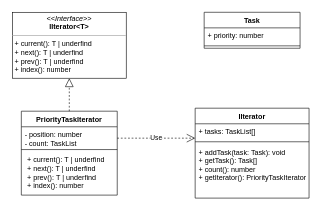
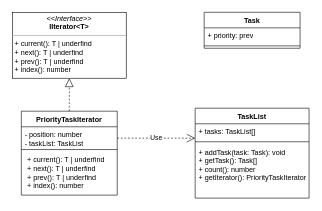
  <mxCell id="0" />
  <mxCell id="1" parent="0" />
  <mxCell id="2" value="&lt;p style=&quot;margin:0px;margin-top:4px;text-align:center;&quot;&gt;&lt;i&gt;&amp;lt;&amp;lt;Interface&amp;gt;&amp;gt;&lt;/i&gt;&lt;br&gt;&lt;b&gt;IIterator&amp;lt;T&amp;gt;&lt;/b&gt;&lt;/p&gt;&lt;hr size=&quot;1&quot;&gt;&lt;p style=&quot;margin:0px;margin-left:4px;&quot;&gt;&lt;/p&gt;&lt;p style=&quot;margin:0px;margin-left:4px;&quot;&gt;+ current(): T | underfind&lt;br&gt;+ next(): T | underfind&lt;br&gt;&lt;/p&gt;&lt;p style=&quot;margin:0px;margin-left:4px;&quot;&gt;+ prev(): T | underfind&lt;br&gt;&lt;/p&gt;&lt;p style=&quot;margin:0px;margin-left:4px;&quot;&gt;+ index(): number&lt;br&gt;&lt;/p&gt;" style="verticalAlign=top;align=left;overflow=fill;fontSize=12;fontFamily=Helvetica;html=1;whiteSpace=wrap;" parent="1" vertex="1"><mxGeometry x="20" y="20" width="190" height="110" as="geometry" /></mxCell>
  <mxCell id="3" value="PriorityTaskIterator" style="swimlane;fontStyle=1;align=center;verticalAlign=top;childLayout=stackLayout;horizontal=1;startSize=26;horizontalStack=0;resizeParent=1;resizeParentMax=0;resizeLast=0;collapsible=1;marginBottom=0;whiteSpace=wrap;html=1;" parent="1" vertex="1"><mxGeometry x="35" y="185" width="160" height="140" as="geometry" /></mxCell>
- <mxCell id="4" value="- position: number&lt;br&gt;- count: TaskList" style="text;strokeColor=none;fillColor=none;align=left;verticalAlign=top;spacingLeft=4;spacingRight=4;overflow=hidden;rotatable=0;points=[[0,0.5],[1,0.5]];portConstraint=eastwest;whiteSpace=wrap;html=1;" parent="3" vertex="1"><mxGeometry y="26" width="160" height="34" as="geometry" /></mxCell>
+ <mxCell id="4" value="- position: number&lt;br&gt;- taskList: TaskList" style="text;strokeColor=none;fillColor=none;align=left;verticalAlign=top;spacingLeft=4;spacingRight=4;overflow=hidden;rotatable=0;points=[[0,0.5],[1,0.5]];portConstraint=eastwest;whiteSpace=wrap;html=1;" parent="3" vertex="1"><mxGeometry y="26" width="160" height="34" as="geometry" /></mxCell>
  <mxCell id="5" value="" style="line;strokeWidth=1;fillColor=none;align=left;verticalAlign=middle;spacingTop=-1;spacingLeft=3;spacingRight=3;rotatable=0;labelPosition=right;points=[];portConstraint=eastwest;strokeColor=inherit;" parent="3" vertex="1"><mxGeometry y="60" width="160" height="8" as="geometry" /></mxCell>
  <mxCell id="6" value="&lt;p style=&quot;border-color: var(--border-color); margin: 0px 0px 0px 4px;&quot;&gt;+ current(): T | underfind&lt;br style=&quot;border-color: var(--border-color);&quot;&gt;+ next(): T | underfind&lt;br style=&quot;border-color: var(--border-color);&quot;&gt;&lt;/p&gt;&lt;p style=&quot;border-color: var(--border-color); margin: 0px 0px 0px 4px;&quot;&gt;+ prev(): T | underfind&lt;br style=&quot;border-color: var(--border-color);&quot;&gt;&lt;/p&gt;&lt;p style=&quot;border-color: var(--border-color); margin: 0px 0px 0px 4px;&quot;&gt;+ index(): number&lt;/p&gt;" style="text;strokeColor=none;fillColor=none;align=left;verticalAlign=top;spacingLeft=4;spacingRight=4;overflow=hidden;rotatable=0;points=[[0,0.5],[1,0.5]];portConstraint=eastwest;whiteSpace=wrap;html=1;" parent="3" vertex="1"><mxGeometry y="68" width="160" height="72" as="geometry" /></mxCell>
  <mxCell id="7" value="Task" style="swimlane;fontStyle=1;align=center;verticalAlign=top;childLayout=stackLayout;horizontal=1;startSize=26;horizontalStack=0;resizeParent=1;resizeParentMax=0;resizeLast=0;collapsible=1;marginBottom=0;whiteSpace=wrap;html=1;" parent="1" vertex="1"><mxGeometry x="340" y="20" width="160" height="60" as="geometry" /></mxCell>
- <mxCell id="8" value="+ priority: number" style="text;strokeColor=none;fillColor=none;align=left;verticalAlign=top;spacingLeft=4;spacingRight=4;overflow=hidden;rotatable=0;points=[[0,0.5],[1,0.5]];portConstraint=eastwest;whiteSpace=wrap;html=1;" parent="7" vertex="1"><mxGeometry y="26" width="160" height="26" as="geometry" /></mxCell>
+ <mxCell id="8" value="+ priority: prev" style="text;strokeColor=none;fillColor=none;align=left;verticalAlign=top;spacingLeft=4;spacingRight=4;overflow=hidden;rotatable=0;points=[[0,0.5],[1,0.5]];portConstraint=eastwest;whiteSpace=wrap;html=1;" parent="7" vertex="1"><mxGeometry y="26" width="160" height="26" as="geometry" /></mxCell>
  <mxCell id="9" value="" style="line;strokeWidth=1;fillColor=none;align=left;verticalAlign=middle;spacingTop=-1;spacingLeft=3;spacingRight=3;rotatable=0;labelPosition=right;points=[];portConstraint=eastwest;strokeColor=inherit;" parent="7" vertex="1"><mxGeometry y="52" width="160" height="8" as="geometry" /></mxCell>
- <mxCell id="10" value="IIterator" style="swimlane;fontStyle=1;align=center;verticalAlign=top;childLayout=stackLayout;horizontal=1;startSize=26;horizontalStack=0;resizeParent=1;resizeParentMax=0;resizeLast=0;collapsible=1;marginBottom=0;whiteSpace=wrap;html=1;" parent="1" vertex="1"><mxGeometry x="325" y="180" width="190" height="150" as="geometry" /></mxCell>
+ <mxCell id="10" value="TaskList" style="swimlane;fontStyle=1;align=center;verticalAlign=top;childLayout=stackLayout;horizontal=1;startSize=26;horizontalStack=0;resizeParent=1;resizeParentMax=0;resizeLast=0;collapsible=1;marginBottom=0;whiteSpace=wrap;html=1;" parent="1" vertex="1"><mxGeometry x="325" y="180" width="190" height="150" as="geometry" /></mxCell>
  <mxCell id="11" value="+ tasks: TaskList[]" style="text;strokeColor=none;fillColor=none;align=left;verticalAlign=top;spacingLeft=4;spacingRight=4;overflow=hidden;rotatable=0;points=[[0,0.5],[1,0.5]];portConstraint=eastwest;whiteSpace=wrap;html=1;" parent="10" vertex="1"><mxGeometry y="26" width="190" height="26" as="geometry" /></mxCell>
  <mxCell id="12" value="" style="line;strokeWidth=1;fillColor=none;align=left;verticalAlign=middle;spacingTop=-1;spacingLeft=3;spacingRight=3;rotatable=0;labelPosition=right;points=[];portConstraint=eastwest;strokeColor=inherit;" parent="10" vertex="1"><mxGeometry y="52" width="190" height="8" as="geometry" /></mxCell>
  <mxCell id="13" value="+ addTask(task: Task): void&lt;br&gt;+ getTask(): Task[]&lt;br&gt;+ count(): number&lt;br&gt;+ getIterator(): PriorityTaskIterator" style="text;strokeColor=none;fillColor=none;align=left;verticalAlign=top;spacingLeft=4;spacingRight=4;overflow=hidden;rotatable=0;points=[[0,0.5],[1,0.5]];portConstraint=eastwest;whiteSpace=wrap;html=1;" parent="10" vertex="1"><mxGeometry y="60" width="190" height="90" as="geometry" /></mxCell>
  <mxCell id="14" value="" style="endArrow=block;dashed=1;endFill=0;endSize=12;html=1;rounded=0;" edge="1" parent="1" source="3" target="2"><mxGeometry width="160" relative="1" as="geometry"><mxPoint x="0" y="160" as="sourcePoint" /><mxPoint x="160" y="160" as="targetPoint" /></mxGeometry></mxCell>
  <mxCell id="15" value="Use" style="endArrow=open;endSize=12;dashed=1;html=1;rounded=0;" edge="1" parent="1"><mxGeometry width="160" relative="1" as="geometry"><mxPoint x="195" y="230" as="sourcePoint" /><mxPoint x="325" y="230" as="targetPoint" /></mxGeometry></mxCell>
